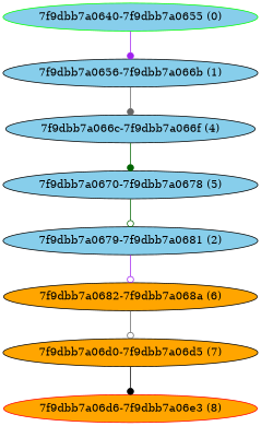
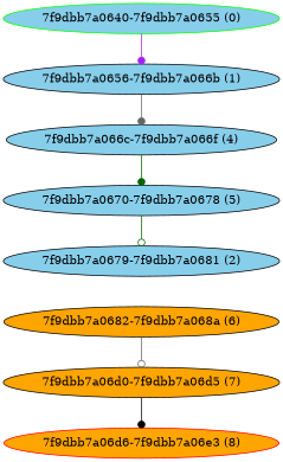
  digraph {
    node [fillcolor=skyblue style=filled]
    edge [arrowhead=dot color=purple]
    n1 [color=green label="7f9dbb7a0640-7f9dbb7a0655 (0)"]
    n2 [label="7f9dbb7a0656-7f9dbb7a066b (1)"]
    n3 [label="7f9dbb7a066c-7f9dbb7a066f (4)"]
    n4 [label="7f9dbb7a0670-7f9dbb7a0678 (5)"]
    n5 [label="7f9dbb7a0679-7f9dbb7a0681 (2)"]
    n6 [fillcolor=orange label="7f9dbb7a0682-7f9dbb7a068a (6)"]
    n7 [fillcolor=orange label="7f9dbb7a06d0-7f9dbb7a06d5 (7)"]
    n8 [color=red fillcolor=orange label="7f9dbb7a06d6-7f9dbb7a06e3 (8)"]
    n1 -> n2
    n2 -> n3 [color=gray40]
    n3 -> n4 [color=darkgreen]
    n4 -> n5 [arrowhead=odot color=darkgreen]
-   n5 -> n6 [arrowhead=odot]
    n6 -> n7 [arrowhead=odot color=gray40]
    n7 -> n8 [color=black]
  }
